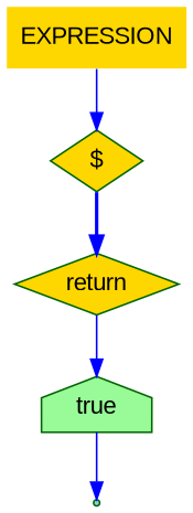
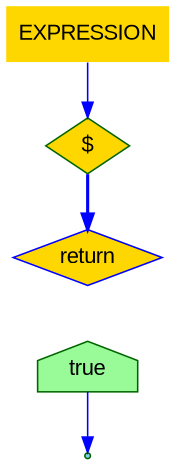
  digraph {
    fontname="Liberation Sans"
    node [color=darkgreen fillcolor=gold fontname="Liberation Sans" shape=diamond style=filled]
    edge [color=blue fontname="Liberation Sans" style=solid]
    n1 [color=blue label=EXPRESSION shape=plaintext]
    n2 [label="$"]
-   n3 [label=return]
+   n3 [color=blue label=return]
    n4 [fillcolor=palegreen label=true shape=house]
    end [fillcolor=skyblue shape=point]
    n1 -> n2
    n2 -> n3 [style=bold]
-   n3 -> n4
    n4 -> end
  }
